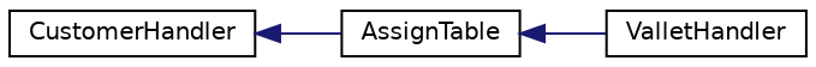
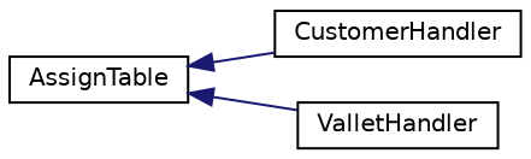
  digraph {
    rankdir=LR
    node [color=black fillcolor=white fontname=Helvetica fontsize=10 shape=record style=filled]
    edge [color=midnightblue dir=back fontname=Helvetica fontsize=10 labelfontname=Helvetica labelfontsize=10 style=solid]
    n1 [height=0.2 label=CustomerHandler width=0.4]
    n2 [height=0.2 label=AssignTable width=0.4]
    n3 [height=0.2 label=ValletHandler width=0.4]
-   n1 -> n2
+   n2 -> n1
    n2 -> n3
  }
